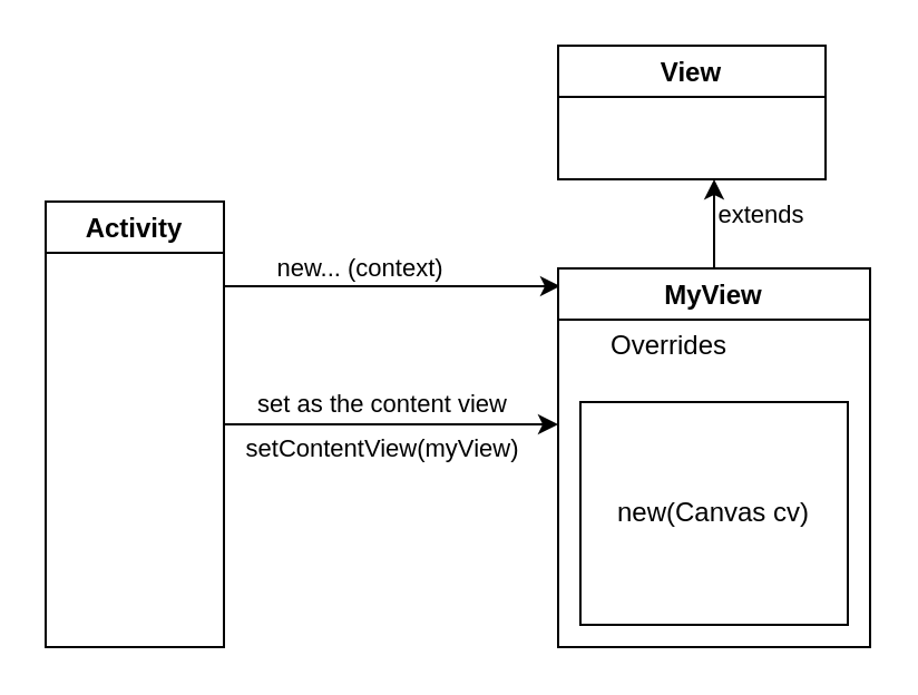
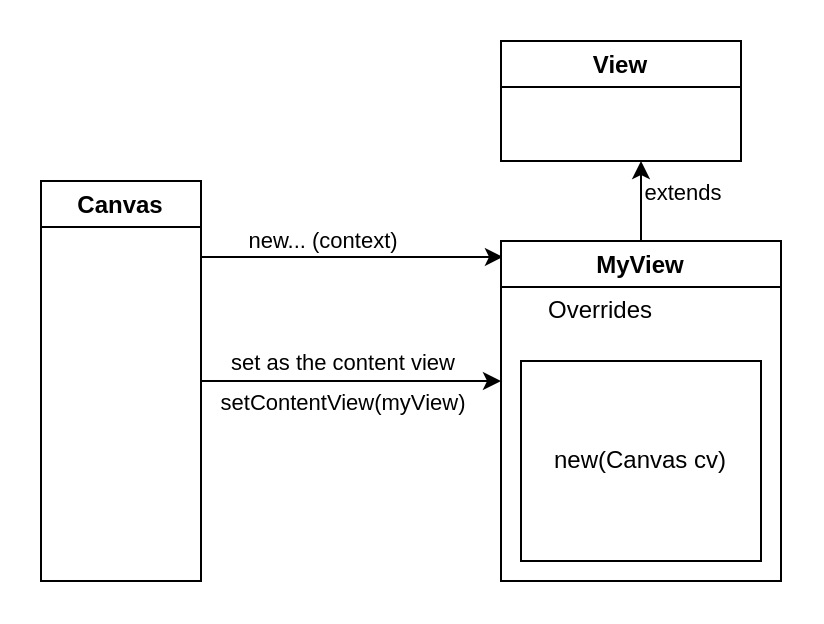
  <mxCell id="0" />
  <mxCell id="1" parent="0" />
  <mxCell id="2" style="edgeStyle=none;html=1;" edge="1" parent="1" source="7"><mxGeometry relative="1" as="geometry"><mxPoint x="250" y="190" as="targetPoint" /></mxGeometry></mxCell>
  <mxCell id="3" value="set as the content view" style="edgeLabel;html=1;align=center;verticalAlign=middle;resizable=0;points=[];" vertex="1" connectable="0" parent="2"><mxGeometry x="0.227" y="2" relative="1" as="geometry"><mxPoint x="-22" y="-8" as="offset" /></mxGeometry></mxCell>
  <mxCell id="4" value="setContentView(myView)" style="edgeLabel;html=1;align=center;verticalAlign=middle;resizable=0;points=[];" vertex="1" connectable="0" parent="2"><mxGeometry x="0.813" y="-5" relative="1" as="geometry"><mxPoint x="-66" y="5" as="offset" /></mxGeometry></mxCell>
  <mxCell id="5" style="edgeStyle=none;html=1;entryX=0.007;entryY=0.047;entryDx=0;entryDy=0;entryPerimeter=0;" edge="1" parent="1" target="11"><mxGeometry relative="1" as="geometry"><mxPoint x="100" y="128" as="sourcePoint" /></mxGeometry></mxCell>
  <mxCell id="6" value="new... (context)" style="edgeLabel;html=1;align=center;verticalAlign=middle;resizable=0;points=[];" vertex="1" connectable="0" parent="5"><mxGeometry x="0.245" y="-1" relative="1" as="geometry"><mxPoint x="-34" y="-9" as="offset" /></mxGeometry></mxCell>
- <mxCell id="7" value="Activity" style="swimlane;" vertex="1" parent="1"><mxGeometry x="20" y="90" width="80" height="200" as="geometry" /></mxCell>
+ <mxCell id="7" value="Canvas" style="swimlane;" vertex="1" parent="1"><mxGeometry x="20" y="90" width="80" height="200" as="geometry" /></mxCell>
  <mxCell id="8" value="View" style="swimlane;" vertex="1" parent="1"><mxGeometry x="250" y="20" width="120" height="60" as="geometry" /></mxCell>
  <mxCell id="9" style="edgeStyle=none;html=1;" edge="1" parent="1" source="11"><mxGeometry relative="1" as="geometry"><mxPoint x="320" y="80" as="targetPoint" /></mxGeometry></mxCell>
  <mxCell id="10" value="extends" style="edgeLabel;html=1;align=center;verticalAlign=middle;resizable=0;points=[];" vertex="1" connectable="0" parent="9"><mxGeometry x="0.271" relative="1" as="geometry"><mxPoint x="20" as="offset" /></mxGeometry></mxCell>
  <mxCell id="11" value="MyView" style="swimlane;" vertex="1" parent="1"><mxGeometry x="250" y="120" width="140" height="170" as="geometry" /></mxCell>
  <mxCell id="12" value="new(Canvas cv)" style="rounded=0;whiteSpace=wrap;html=1;" vertex="1" parent="11"><mxGeometry x="10" y="60" width="120" height="100" as="geometry" /></mxCell>
  <mxCell id="13" value="Overrides" style="text;html=1;strokeColor=none;fillColor=none;align=center;verticalAlign=middle;whiteSpace=wrap;rounded=0;" vertex="1" parent="11"><mxGeometry x="20" y="20" width="60" height="30" as="geometry" /></mxCell>
